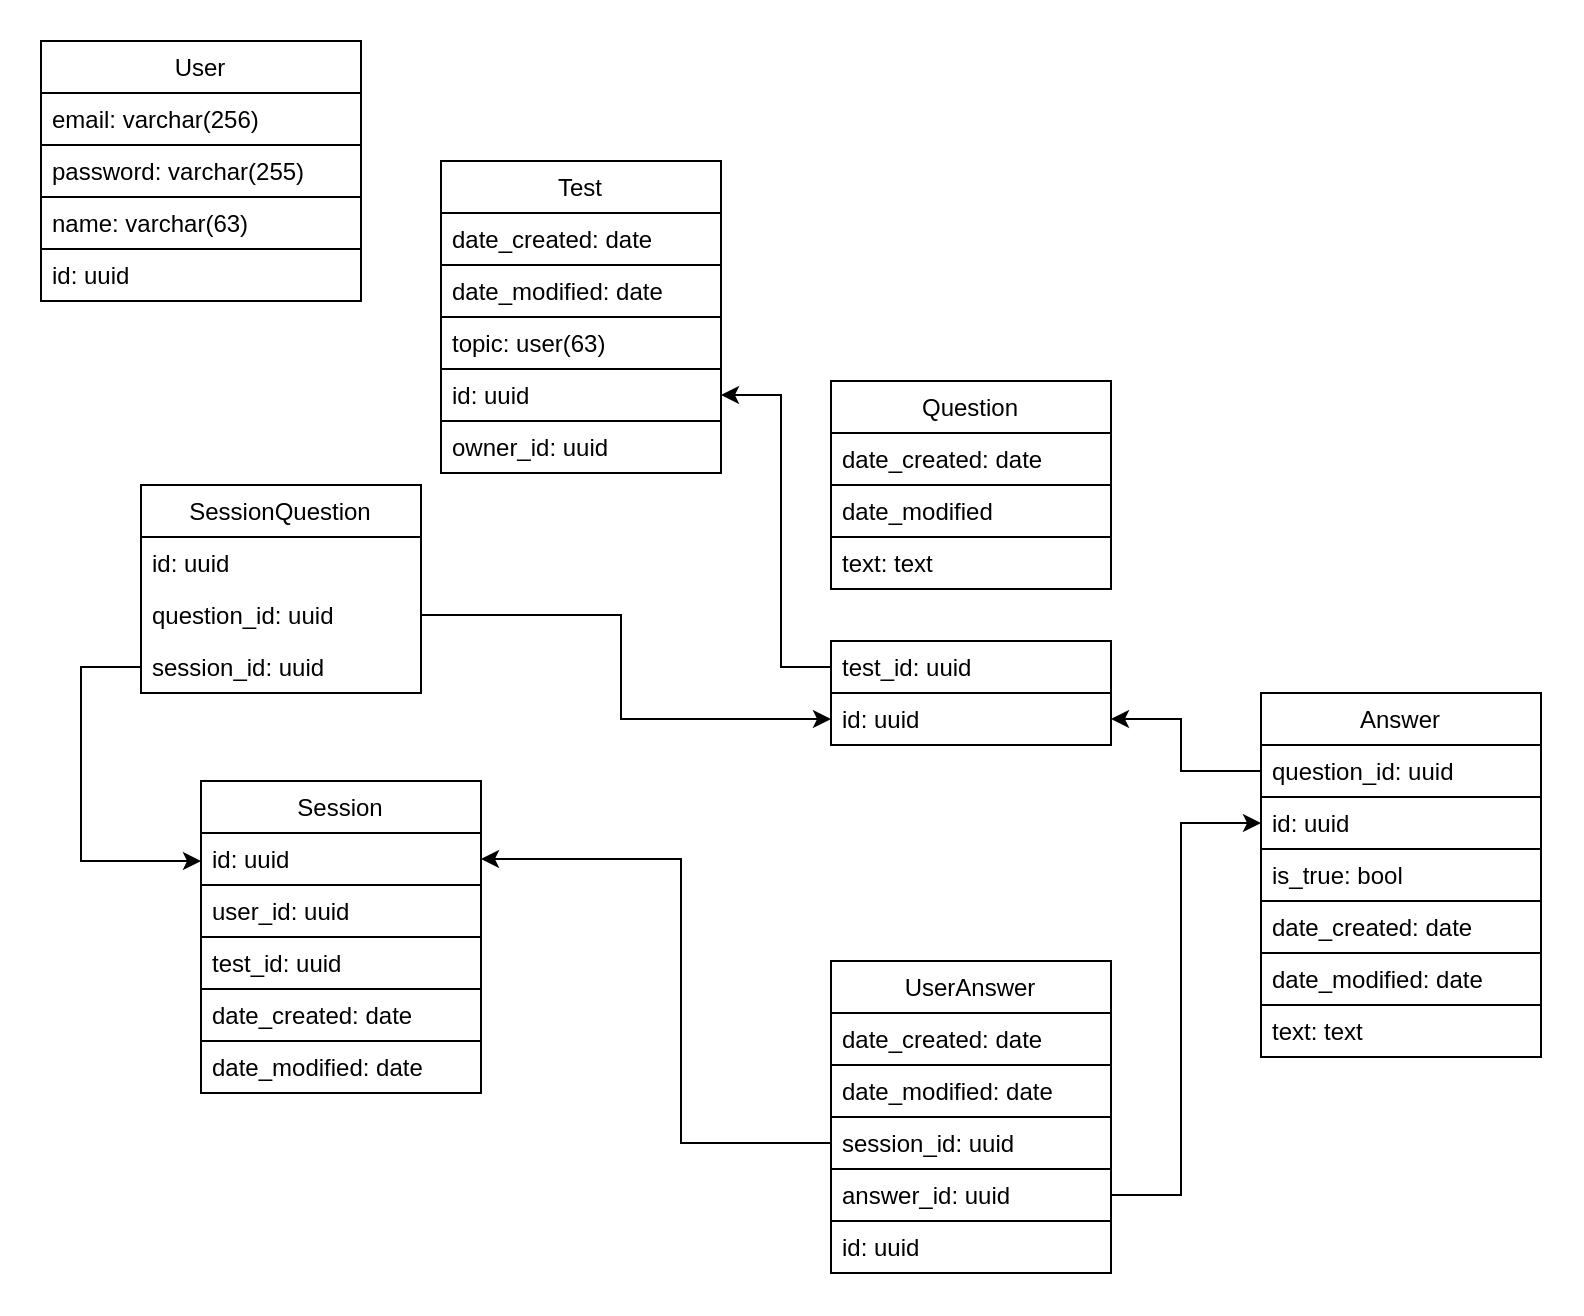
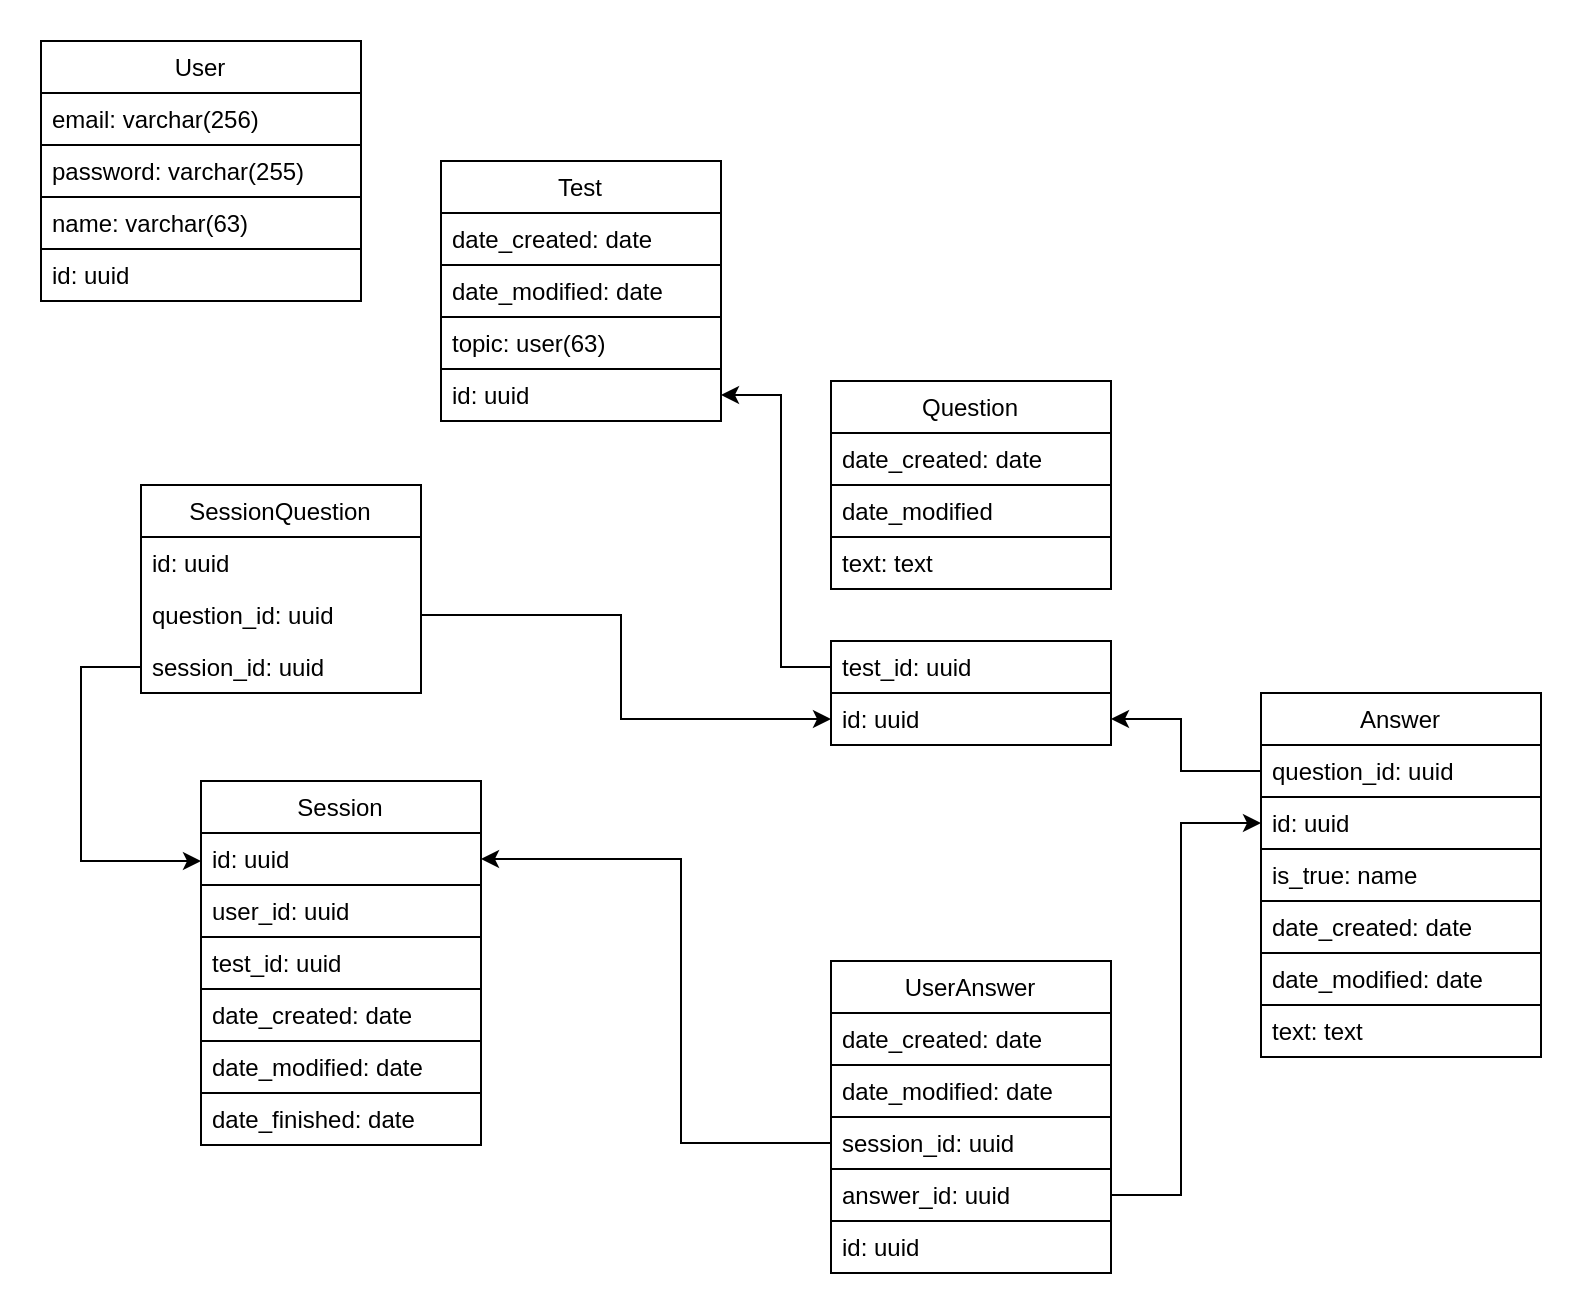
  <mxCell id="0" />
  <mxCell id="1" parent="0" />
  <mxCell id="2" value="" style="edgeStyle=segmentEdgeStyle;endArrow=classic;html=1;rounded=0;exitX=0;exitY=0.5;exitDx=0;exitDy=0;entryX=1;entryY=0.5;entryDx=0;entryDy=0;" edge="1" parent="1" source="33" target="8"><mxGeometry width="50" height="50" relative="1" as="geometry"><mxPoint x="470" y="350" as="sourcePoint" /><mxPoint x="570" y="147" as="targetPoint" /><Array as="points"><mxPoint x="390" y="333" /><mxPoint x="390" y="197" /></Array></mxGeometry></mxCell>
  <mxCell id="3" value="" style="group;fillColor=default;" vertex="1" connectable="0" parent="1"><mxGeometry x="220" y="80" width="140" height="156" as="geometry" /></mxCell>
  <mxCell id="4" value="Test" style="swimlane;fontStyle=0;childLayout=stackLayout;horizontal=1;startSize=26;fillColor=none;horizontalStack=0;resizeParent=1;resizeParentMax=0;resizeLast=0;collapsible=1;marginBottom=0;" vertex="1" parent="3"><mxGeometry width="140" height="104" as="geometry" /></mxCell>
  <mxCell id="5" value="date_created: date" style="text;strokeColor=none;fillColor=none;align=left;verticalAlign=top;spacingLeft=4;spacingRight=4;overflow=hidden;rotatable=0;points=[[0,0.5],[1,0.5]];portConstraint=eastwest;" vertex="1" parent="4"><mxGeometry y="26" width="140" height="26" as="geometry" /></mxCell>
  <mxCell id="6" value="date_modified: date" style="text;strokeColor=default;fillColor=none;align=left;verticalAlign=top;spacingLeft=4;spacingRight=4;overflow=hidden;rotatable=0;points=[[0,0.5],[1,0.5]];portConstraint=eastwest;" vertex="1" parent="4"><mxGeometry y="52" width="140" height="26" as="geometry" /></mxCell>
  <mxCell id="7" value="topic: user(63)" style="text;strokeColor=default;fillColor=none;align=left;verticalAlign=top;spacingLeft=4;spacingRight=4;overflow=hidden;rotatable=0;points=[[0,0.5],[1,0.5]];portConstraint=eastwest;" vertex="1" parent="4"><mxGeometry y="78" width="140" height="26" as="geometry" /></mxCell>
  <mxCell id="8" value="id: uuid" style="text;strokeColor=default;fillColor=none;align=left;verticalAlign=top;spacingLeft=4;spacingRight=4;overflow=hidden;rotatable=0;points=[[0,0.5],[1,0.5]];portConstraint=eastwest;" vertex="1" parent="3"><mxGeometry y="104" width="140" height="26" as="geometry" /></mxCell>
- <mxCell id="9" value="owner_id: uuid" style="text;strokeColor=default;fillColor=none;align=left;verticalAlign=top;spacingLeft=4;spacingRight=4;overflow=hidden;rotatable=0;points=[[0,0.5],[1,0.5]];portConstraint=eastwest;" vertex="1" parent="3"><mxGeometry y="130" width="140" height="26" as="geometry" /></mxCell>
  <mxCell id="10" value="" style="group;fillColor=default;" vertex="1" connectable="0" parent="1"><mxGeometry x="630" y="346" width="140" height="182" as="geometry" /></mxCell>
  <mxCell id="11" value="Answer" style="swimlane;fontStyle=0;childLayout=stackLayout;horizontal=1;startSize=26;fillColor=none;horizontalStack=0;resizeParent=1;resizeParentMax=0;resizeLast=0;collapsible=1;marginBottom=0;strokeColor=default;" vertex="1" parent="10"><mxGeometry width="140" height="104" as="geometry" /></mxCell>
  <mxCell id="12" value="question_id: uuid" style="text;strokeColor=default;fillColor=none;align=left;verticalAlign=top;spacingLeft=4;spacingRight=4;overflow=hidden;rotatable=0;points=[[0,0.5],[1,0.5]];portConstraint=eastwest;" vertex="1" parent="11"><mxGeometry y="26" width="140" height="26" as="geometry" /></mxCell>
  <mxCell id="13" value="id: uuid" style="text;strokeColor=default;fillColor=none;align=left;verticalAlign=top;spacingLeft=4;spacingRight=4;overflow=hidden;rotatable=0;points=[[0,0.5],[1,0.5]];portConstraint=eastwest;" vertex="1" parent="11"><mxGeometry y="52" width="140" height="26" as="geometry" /></mxCell>
- <mxCell id="14" value="is_true: bool" style="text;strokeColor=default;fillColor=none;align=left;verticalAlign=top;spacingLeft=4;spacingRight=4;overflow=hidden;rotatable=0;points=[[0,0.5],[1,0.5]];portConstraint=eastwest;" vertex="1" parent="11"><mxGeometry y="78" width="140" height="26" as="geometry" /></mxCell>
+ <mxCell id="14" value="is_true: name" style="text;strokeColor=default;fillColor=none;align=left;verticalAlign=top;spacingLeft=4;spacingRight=4;overflow=hidden;rotatable=0;points=[[0,0.5],[1,0.5]];portConstraint=eastwest;" vertex="1" parent="11"><mxGeometry y="78" width="140" height="26" as="geometry" /></mxCell>
  <mxCell id="15" value="date_created: date" style="text;strokeColor=default;fillColor=none;align=left;verticalAlign=top;spacingLeft=4;spacingRight=4;overflow=hidden;rotatable=0;points=[[0,0.5],[1,0.5]];portConstraint=eastwest;" vertex="1" parent="10"><mxGeometry y="104" width="140" height="26" as="geometry" /></mxCell>
  <mxCell id="16" value="date_modified: date" style="text;strokeColor=default;fillColor=none;align=left;verticalAlign=top;spacingLeft=4;spacingRight=4;overflow=hidden;rotatable=0;points=[[0,0.5],[1,0.5]];portConstraint=eastwest;" vertex="1" parent="10"><mxGeometry y="130" width="140" height="26" as="geometry" /></mxCell>
  <mxCell id="17" value="text: text" style="text;strokeColor=default;fillColor=none;align=left;verticalAlign=top;spacingLeft=4;spacingRight=4;overflow=hidden;rotatable=0;points=[[0,0.5],[1,0.5]];portConstraint=eastwest;" vertex="1" parent="10"><mxGeometry y="156" width="140" height="26" as="geometry" /></mxCell>
  <mxCell id="18" value="" style="edgeStyle=segmentEdgeStyle;endArrow=classic;html=1;rounded=0;entryX=1;entryY=0.5;entryDx=0;entryDy=0;exitX=0;exitY=0.5;exitDx=0;exitDy=0;" edge="1" parent="1" source="12" target="34"><mxGeometry width="50" height="50" relative="1" as="geometry"><mxPoint x="390" y="420" as="sourcePoint" /><mxPoint x="550" y="420" as="targetPoint" /><Array as="points"><mxPoint x="590" y="385" /><mxPoint x="590" y="359" /></Array></mxGeometry></mxCell>
  <mxCell id="19" value="" style="group;fillColor=default;" vertex="1" connectable="0" parent="1"><mxGeometry x="20" y="20" width="160" height="130" as="geometry" /></mxCell>
  <mxCell id="20" value="User" style="swimlane;fontStyle=0;childLayout=stackLayout;horizontal=1;startSize=26;fillColor=none;horizontalStack=0;resizeParent=1;resizeParentMax=0;resizeLast=0;collapsible=1;marginBottom=0;" vertex="1" parent="19"><mxGeometry width="160" height="104" as="geometry" /></mxCell>
  <mxCell id="21" value="email: varchar(256)" style="text;strokeColor=default;fillColor=none;align=left;verticalAlign=top;spacingLeft=4;spacingRight=4;overflow=hidden;rotatable=0;points=[[0,0.5],[1,0.5]];portConstraint=eastwest;" vertex="1" parent="20"><mxGeometry y="26" width="160" height="26" as="geometry" /></mxCell>
  <mxCell id="22" value="password: varchar(255)" style="text;strokeColor=default;fillColor=none;align=left;verticalAlign=top;spacingLeft=4;spacingRight=4;overflow=hidden;rotatable=0;points=[[0,0.5],[1,0.5]];portConstraint=eastwest;" vertex="1" parent="20"><mxGeometry y="52" width="160" height="26" as="geometry" /></mxCell>
  <mxCell id="23" value="name: varchar(63)" style="text;strokeColor=none;fillColor=none;align=left;verticalAlign=top;spacingLeft=4;spacingRight=4;overflow=hidden;rotatable=0;points=[[0,0.5],[1,0.5]];portConstraint=eastwest;" vertex="1" parent="20"><mxGeometry y="78" width="160" height="26" as="geometry" /></mxCell>
  <mxCell id="24" value="id: uuid" style="text;strokeColor=default;fillColor=none;align=left;verticalAlign=top;spacingLeft=4;spacingRight=4;overflow=hidden;rotatable=0;points=[[0,0.5],[1,0.5]];portConstraint=eastwest;" vertex="1" parent="19"><mxGeometry y="104" width="160" height="26" as="geometry" /></mxCell>
  <mxCell id="25" value="" style="edgeStyle=segmentEdgeStyle;endArrow=classic;html=1;rounded=0;exitX=1;exitY=0.5;exitDx=0;exitDy=0;entryX=0;entryY=0.5;entryDx=0;entryDy=0;" edge="1" parent="1" source="41" target="13"><mxGeometry width="50" height="50" relative="1" as="geometry"><mxPoint x="390" y="420" as="sourcePoint" /><mxPoint x="440" y="370" as="targetPoint" /><Array as="points"><mxPoint x="590" y="597" /><mxPoint x="590" y="411" /></Array></mxGeometry></mxCell>
  <mxCell id="26" value="" style="edgeStyle=segmentEdgeStyle;endArrow=classic;html=1;rounded=0;entryX=1;entryY=0.5;entryDx=0;entryDy=0;exitX=0;exitY=0.5;exitDx=0;exitDy=0;" edge="1" parent="1" source="40" target="45"><mxGeometry width="50" height="50" relative="1" as="geometry"><mxPoint x="380" y="590" as="sourcePoint" /><mxPoint x="440" y="370" as="targetPoint" /><Array as="points"><mxPoint x="340" y="571" /><mxPoint x="340" y="429" /></Array></mxGeometry></mxCell>
  <mxCell id="27" value="" style="group;fillColor=default;" vertex="1" connectable="0" parent="1"><mxGeometry x="415" y="190" width="140" height="182" as="geometry" /></mxCell>
  <mxCell id="28" value="" style="group" vertex="1" connectable="0" parent="27"><mxGeometry width="140" height="156" as="geometry" /></mxCell>
  <mxCell id="29" value="Question" style="swimlane;fontStyle=0;childLayout=stackLayout;horizontal=1;startSize=26;fillColor=none;horizontalStack=0;resizeParent=1;resizeParentMax=0;resizeLast=0;collapsible=1;marginBottom=0;strokeColor=default;" vertex="1" parent="28"><mxGeometry width="140" height="104" as="geometry" /></mxCell>
  <mxCell id="30" value="date_created: date" style="text;strokeColor=none;fillColor=none;align=left;verticalAlign=top;spacingLeft=4;spacingRight=4;overflow=hidden;rotatable=0;points=[[0,0.5],[1,0.5]];portConstraint=eastwest;" vertex="1" parent="29"><mxGeometry y="26" width="140" height="26" as="geometry" /></mxCell>
  <mxCell id="31" value="date_modified" style="text;strokeColor=default;fillColor=none;align=left;verticalAlign=top;spacingLeft=4;spacingRight=4;overflow=hidden;rotatable=0;points=[[0,0.5],[1,0.5]];portConstraint=eastwest;" vertex="1" parent="29"><mxGeometry y="52" width="140" height="26" as="geometry" /></mxCell>
  <mxCell id="32" value="text: text" style="text;strokeColor=default;fillColor=none;align=left;verticalAlign=top;spacingLeft=4;spacingRight=4;overflow=hidden;rotatable=0;points=[[0,0.5],[1,0.5]];portConstraint=eastwest;" vertex="1" parent="29"><mxGeometry y="78" width="140" height="26" as="geometry" /></mxCell>
  <mxCell id="33" value="test_id: uuid" style="text;strokeColor=default;fillColor=none;align=left;verticalAlign=top;spacingLeft=4;spacingRight=4;overflow=hidden;rotatable=0;points=[[0,0.5],[1,0.5]];portConstraint=eastwest;" vertex="1" parent="28"><mxGeometry y="130" width="140" height="26" as="geometry" /></mxCell>
  <mxCell id="34" value="id: uuid" style="text;strokeColor=default;fillColor=none;align=left;verticalAlign=top;spacingLeft=4;spacingRight=4;overflow=hidden;rotatable=0;points=[[0,0.5],[1,0.5]];portConstraint=eastwest;" vertex="1" parent="27"><mxGeometry y="156" width="140" height="26" as="geometry" /></mxCell>
  <mxCell id="35" value="" style="group" vertex="1" connectable="0" parent="1"><mxGeometry x="415" y="480" width="140" height="156" as="geometry" /></mxCell>
  <mxCell id="36" value="" style="group;strokeColor=default;fillColor=default;" vertex="1" connectable="0" parent="35"><mxGeometry width="140" height="130" as="geometry" /></mxCell>
  <mxCell id="37" value="UserAnswer" style="swimlane;fontStyle=0;childLayout=stackLayout;horizontal=1;startSize=26;fillColor=none;horizontalStack=0;resizeParent=1;resizeParentMax=0;resizeLast=0;collapsible=1;marginBottom=0;strokeColor=default;" vertex="1" parent="36"><mxGeometry width="140" height="104" as="geometry" /></mxCell>
  <mxCell id="38" value="date_created: date" style="text;strokeColor=default;fillColor=none;align=left;verticalAlign=top;spacingLeft=4;spacingRight=4;overflow=hidden;rotatable=0;points=[[0,0.5],[1,0.5]];portConstraint=eastwest;" vertex="1" parent="37"><mxGeometry y="26" width="140" height="26" as="geometry" /></mxCell>
  <mxCell id="39" value="date_modified: date" style="text;strokeColor=default;fillColor=none;align=left;verticalAlign=top;spacingLeft=4;spacingRight=4;overflow=hidden;rotatable=0;points=[[0,0.5],[1,0.5]];portConstraint=eastwest;" vertex="1" parent="37"><mxGeometry y="52" width="140" height="26" as="geometry" /></mxCell>
  <mxCell id="40" value="session_id: uuid" style="text;strokeColor=default;fillColor=none;align=left;verticalAlign=top;spacingLeft=4;spacingRight=4;overflow=hidden;rotatable=0;points=[[0,0.5],[1,0.5]];portConstraint=eastwest;" vertex="1" parent="37"><mxGeometry y="78" width="140" height="26" as="geometry" /></mxCell>
  <mxCell id="41" value="answer_id: uuid" style="text;strokeColor=default;fillColor=none;align=left;verticalAlign=top;spacingLeft=4;spacingRight=4;overflow=hidden;rotatable=0;points=[[0,0.5],[1,0.5]];portConstraint=eastwest;" vertex="1" parent="36"><mxGeometry y="104" width="140" height="26" as="geometry" /></mxCell>
  <mxCell id="42" value="id: uuid" style="text;strokeColor=default;fillColor=default;align=left;verticalAlign=top;spacingLeft=4;spacingRight=4;overflow=hidden;rotatable=0;points=[[0,0.5],[1,0.5]];portConstraint=eastwest;" vertex="1" parent="35"><mxGeometry y="130" width="140" height="26" as="geometry" /></mxCell>
  <mxCell id="43" value="" style="group" vertex="1" connectable="0" parent="1"><mxGeometry x="100" y="390" width="140" height="182" as="geometry" /></mxCell>
  <mxCell id="44" value="Session" style="swimlane;fontStyle=0;childLayout=stackLayout;horizontal=1;startSize=26;fillColor=default;horizontalStack=0;resizeParent=1;resizeParentMax=0;resizeLast=0;collapsible=1;marginBottom=0;strokeColor=default;" vertex="1" parent="43"><mxGeometry width="140" height="104" as="geometry" /></mxCell>
  <mxCell id="45" value="id: uuid" style="text;strokeColor=default;fillColor=default;align=left;verticalAlign=top;spacingLeft=4;spacingRight=4;overflow=hidden;rotatable=0;points=[[0,0.5],[1,0.5]];portConstraint=eastwest;" vertex="1" parent="44"><mxGeometry y="26" width="140" height="26" as="geometry" /></mxCell>
  <mxCell id="46" value="user_id: uuid" style="text;strokeColor=default;fillColor=default;align=left;verticalAlign=top;spacingLeft=4;spacingRight=4;overflow=hidden;rotatable=0;points=[[0,0.5],[1,0.5]];portConstraint=eastwest;gradientColor=none;" vertex="1" parent="44"><mxGeometry y="52" width="140" height="26" as="geometry" /></mxCell>
  <mxCell id="47" value="test_id: uuid" style="text;strokeColor=default;fillColor=default;align=left;verticalAlign=top;spacingLeft=4;spacingRight=4;overflow=hidden;rotatable=0;points=[[0,0.5],[1,0.5]];portConstraint=eastwest;" vertex="1" parent="44"><mxGeometry y="78" width="140" height="26" as="geometry" /></mxCell>
  <mxCell id="48" value="date_created: date" style="text;strokeColor=default;fillColor=default;align=left;verticalAlign=top;spacingLeft=4;spacingRight=4;overflow=hidden;rotatable=0;points=[[0,0.5],[1,0.5]];portConstraint=eastwest;" vertex="1" parent="43"><mxGeometry y="104" width="140" height="26" as="geometry" /></mxCell>
  <mxCell id="49" value="date_modified: date" style="text;strokeColor=default;fillColor=default;align=left;verticalAlign=top;spacingLeft=4;spacingRight=4;overflow=hidden;rotatable=0;points=[[0,0.5],[1,0.5]];portConstraint=eastwest;" vertex="1" parent="43"><mxGeometry y="130" width="140" height="26" as="geometry" /></mxCell>
+ <mxCell id="50" value="date_finished: date" style="text;strokeColor=default;fillColor=default;align=left;verticalAlign=top;spacingLeft=4;spacingRight=4;overflow=hidden;rotatable=0;points=[[0,0.5],[1,0.5]];portConstraint=eastwest;" vertex="1" parent="43"><mxGeometry y="156" width="140" height="26" as="geometry" /></mxCell>
  <mxCell id="51" value="SessionQuestion" style="swimlane;fontStyle=0;childLayout=stackLayout;horizontal=1;startSize=26;fillColor=none;horizontalStack=0;resizeParent=1;resizeParentMax=0;resizeLast=0;collapsible=1;marginBottom=0;strokeColor=default;" vertex="1" parent="1"><mxGeometry x="70" y="242" width="140" height="104" as="geometry" /></mxCell>
  <mxCell id="52" value="id: uuid" style="text;strokeColor=none;fillColor=none;align=left;verticalAlign=top;spacingLeft=4;spacingRight=4;overflow=hidden;rotatable=0;points=[[0,0.5],[1,0.5]];portConstraint=eastwest;" vertex="1" parent="51"><mxGeometry y="26" width="140" height="26" as="geometry" /></mxCell>
  <mxCell id="53" value="question_id: uuid" style="text;strokeColor=none;fillColor=none;align=left;verticalAlign=top;spacingLeft=4;spacingRight=4;overflow=hidden;rotatable=0;points=[[0,0.5],[1,0.5]];portConstraint=eastwest;" vertex="1" parent="51"><mxGeometry y="52" width="140" height="26" as="geometry" /></mxCell>
  <mxCell id="54" value="session_id: uuid" style="text;strokeColor=none;fillColor=none;align=left;verticalAlign=top;spacingLeft=4;spacingRight=4;overflow=hidden;rotatable=0;points=[[0,0.5],[1,0.5]];portConstraint=eastwest;" vertex="1" parent="51"><mxGeometry y="78" width="140" height="26" as="geometry" /></mxCell>
  <mxCell id="55" value="" style="edgeStyle=segmentEdgeStyle;endArrow=classic;html=1;rounded=0;exitX=0;exitY=0.5;exitDx=0;exitDy=0;" edge="1" parent="1" source="54"><mxGeometry width="50" height="50" relative="1" as="geometry"><mxPoint x="160" y="420" as="sourcePoint" /><mxPoint x="100" y="430" as="targetPoint" /><Array as="points"><mxPoint x="40" y="333" /><mxPoint x="40" y="430" /></Array></mxGeometry></mxCell>
  <mxCell id="56" value="" style="edgeStyle=segmentEdgeStyle;endArrow=classic;html=1;rounded=0;entryX=0;entryY=0.5;entryDx=0;entryDy=0;exitX=1;exitY=0.5;exitDx=0;exitDy=0;" edge="1" parent="1" source="53" target="34"><mxGeometry width="50" height="50" relative="1" as="geometry"><mxPoint x="160" y="420" as="sourcePoint" /><mxPoint x="210" y="370" as="targetPoint" /><Array as="points"><mxPoint x="310" y="307" /><mxPoint x="310" y="359" /></Array></mxGeometry></mxCell>
